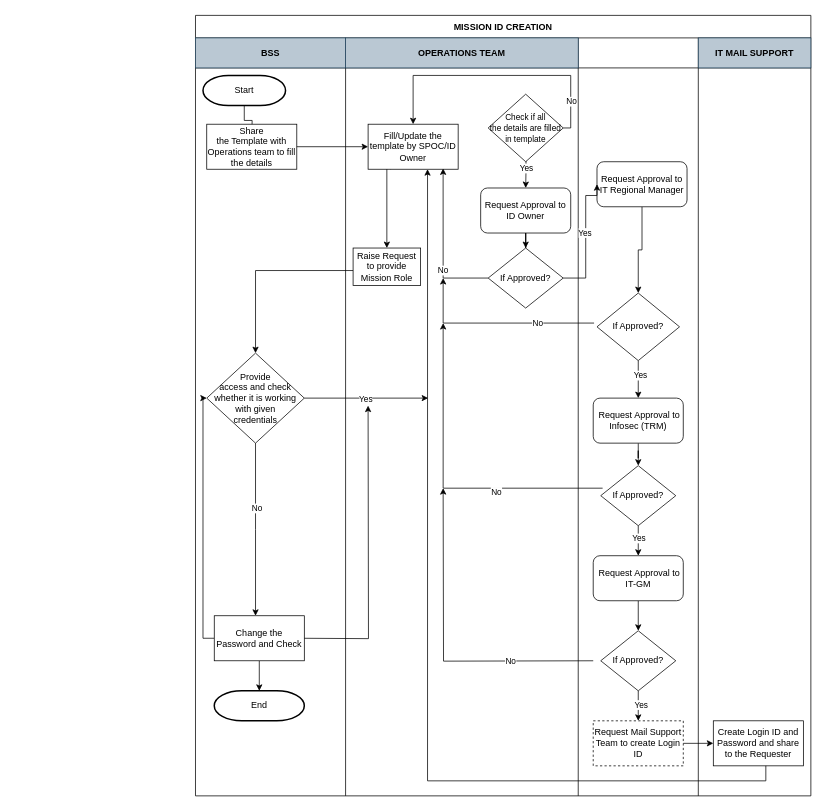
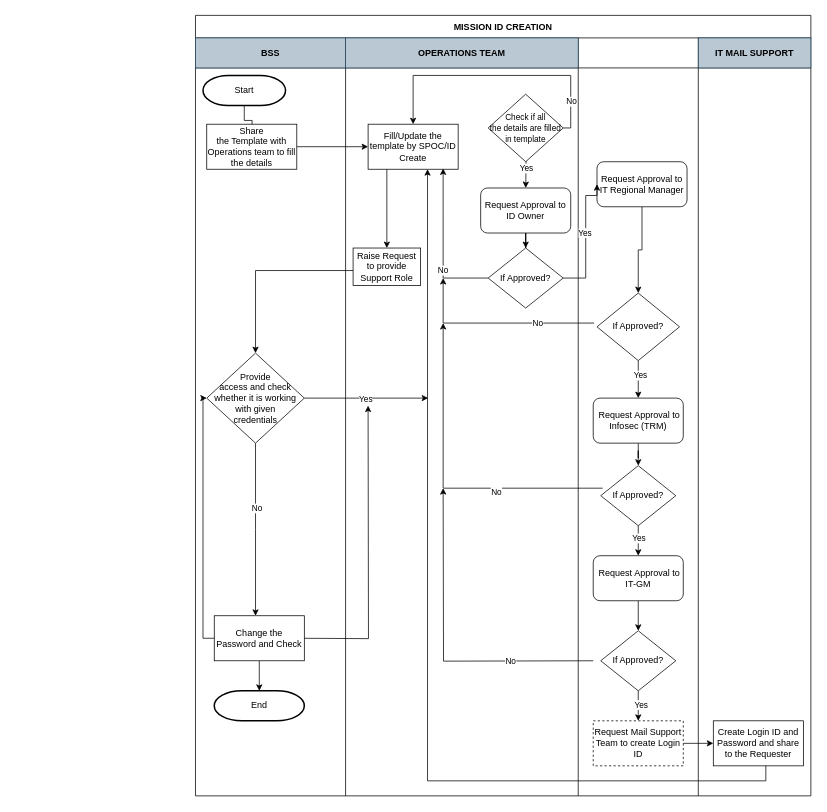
  <mxCell id="0" />
  <mxCell id="1" parent="0" />
  <mxCell id="2" value="MISSION ID CREATION" style="shape=table;childLayout=tableLayout;startSize=30;collapsible=0;recursiveResize=0;expand=0;fontStyle=1" parent="1" vertex="1"><mxGeometry x="260" y="20" width="820" height="1040" as="geometry" /></mxCell>
  <mxCell id="3" value="" style="shape=tableRow;horizontal=0;swimlaneHead=0;swimlaneBody=0;top=0;left=0;strokeColor=inherit;bottom=0;right=0;dropTarget=0;fontStyle=0;fillColor=none;points=[[0,0.5],[1,0.5]];portConstraint=eastwest;startSize=0;collapsible=0;recursiveResize=0;expand=0;" parent="2" vertex="1"><mxGeometry y="30" width="820" height="1010" as="geometry" /></mxCell>
  <mxCell id="4" value="BSS" style="swimlane;swimlaneHead=0;swimlaneBody=0;fontStyle=1;strokeColor=inherit;connectable=0;fillColor=none;startSize=40;collapsible=0;recursiveResize=0;expand=0;" parent="3" vertex="1"><mxGeometry width="200" height="1010" as="geometry"><mxRectangle width="200" height="1010" as="alternateBounds" /></mxGeometry></mxCell>
  <mxCell id="5" value="" style="swimlane;swimlaneHead=0;swimlaneBody=0;fontStyle=0;strokeColor=inherit;connectable=0;fillColor=none;startSize=0;collapsible=0;recursiveResize=0;expand=0;" parent="4" vertex="1"><mxGeometry x="-240" y="10" width="700" height="270" as="geometry"><mxRectangle width="700" height="270" as="alternateBounds" /></mxGeometry></mxCell>
  <mxCell id="6" value="&lt;b&gt;BSS&lt;/b&gt;" style="rounded=0;whiteSpace=wrap;html=1;fillColor=#bac8d3;strokeColor=#23445d;" parent="5" vertex="1"><mxGeometry x="240" y="-10" width="200" height="40" as="geometry" /></mxCell>
  <mxCell id="7" value="" style="edgeStyle=orthogonalEdgeStyle;rounded=0;orthogonalLoop=1;jettySize=auto;html=1;" parent="5" source="8" edge="1"><mxGeometry relative="1" as="geometry"><mxPoint x="315" y="120" as="targetPoint" /></mxGeometry></mxCell>
  <mxCell id="8" value="Start" style="strokeWidth=2;html=1;shape=mxgraph.flowchart.terminator;whiteSpace=wrap;" parent="5" vertex="1"><mxGeometry x="250" y="40" width="110" height="40" as="geometry" /></mxCell>
  <mxCell id="9" style="edgeStyle=orthogonalEdgeStyle;rounded=0;orthogonalLoop=1;jettySize=auto;html=1;exitX=0.5;exitY=1;exitDx=0;exitDy=0;exitPerimeter=0;" parent="5" source="8" target="8" edge="1"><mxGeometry relative="1" as="geometry" /></mxCell>
  <mxCell id="10" value="Share&lt;br style=&quot;border-color: var(--border-color);&quot;&gt;the Template with&lt;br style=&quot;border-color: var(--border-color);&quot;&gt;Operations team to fill&lt;br style=&quot;border-color: var(--border-color);&quot;&gt;the details" style="rounded=0;whiteSpace=wrap;html=1;" parent="5" vertex="1"><mxGeometry x="255" y="105" width="120" height="60" as="geometry" /></mxCell>
  <mxCell id="11" style="edgeStyle=orthogonalEdgeStyle;rounded=0;orthogonalLoop=1;jettySize=auto;html=1;" parent="4" source="13" edge="1"><mxGeometry relative="1" as="geometry"><mxPoint x="310" y="480" as="targetPoint" /></mxGeometry></mxCell>
  <mxCell id="12" value="Yes" style="edgeLabel;html=1;align=center;verticalAlign=middle;resizable=0;points=[];" parent="11" vertex="1" connectable="0"><mxGeometry x="-0.024" y="-1" relative="1" as="geometry"><mxPoint as="offset" /></mxGeometry></mxCell>
  <mxCell id="13" value="Provide &lt;br&gt;access and check whether it is working &lt;br&gt;with given &lt;br&gt;credentials" style="rhombus;whiteSpace=wrap;html=1;" parent="4" vertex="1"><mxGeometry x="15" y="420" width="130" height="120" as="geometry" /></mxCell>
  <mxCell id="14" style="edgeStyle=orthogonalEdgeStyle;rounded=0;orthogonalLoop=1;jettySize=auto;html=1;" parent="4" edge="1"><mxGeometry relative="1" as="geometry"><mxPoint x="230" y="490" as="targetPoint" /><mxPoint x="140" y="800" as="sourcePoint" /></mxGeometry></mxCell>
  <mxCell id="15" style="edgeStyle=orthogonalEdgeStyle;rounded=0;orthogonalLoop=1;jettySize=auto;html=1;" parent="4" source="13" edge="1"><mxGeometry relative="1" as="geometry"><mxPoint x="80" y="770" as="targetPoint" /></mxGeometry></mxCell>
  <mxCell id="16" value="No" style="edgeLabel;html=1;align=center;verticalAlign=middle;resizable=0;points=[];" parent="15" vertex="1" connectable="0"><mxGeometry x="-0.25" y="1" relative="1" as="geometry"><mxPoint as="offset" /></mxGeometry></mxCell>
  <mxCell id="17" style="edgeStyle=orthogonalEdgeStyle;rounded=0;orthogonalLoop=1;jettySize=auto;html=1;entryX=0;entryY=0.5;entryDx=0;entryDy=0;exitX=0;exitY=0.5;exitDx=0;exitDy=0;" parent="4" source="20" target="13" edge="1"><mxGeometry relative="1" as="geometry"><Array as="points"><mxPoint x="10" y="800" /><mxPoint x="10" y="480" /></Array><mxPoint x="20" y="800" as="sourcePoint" /></mxGeometry></mxCell>
  <mxCell id="18" value="End" style="strokeWidth=2;html=1;shape=mxgraph.flowchart.terminator;whiteSpace=wrap;" parent="4" vertex="1"><mxGeometry x="25" y="870" width="120" height="40" as="geometry" /></mxCell>
  <mxCell id="19" style="edgeStyle=orthogonalEdgeStyle;rounded=0;orthogonalLoop=1;jettySize=auto;html=1;entryX=0.5;entryY=0;entryDx=0;entryDy=0;entryPerimeter=0;" parent="4" source="20" target="18" edge="1"><mxGeometry relative="1" as="geometry" /></mxCell>
  <mxCell id="20" value="Change the Password and Check" style="rounded=0;whiteSpace=wrap;html=1;" parent="4" vertex="1"><mxGeometry x="25" y="770" width="120" height="60" as="geometry" /></mxCell>
  <mxCell id="21" value="" style="swimlane;swimlaneHead=0;swimlaneBody=0;fontStyle=1;strokeColor=inherit;connectable=0;fillColor=none;startSize=40;collapsible=0;recursiveResize=0;expand=0;" parent="3" vertex="1"><mxGeometry x="200" width="310" height="1010" as="geometry"><mxRectangle width="310" height="1010" as="alternateBounds" /></mxGeometry></mxCell>
  <mxCell id="22" style="edgeStyle=orthogonalEdgeStyle;rounded=0;orthogonalLoop=1;jettySize=auto;html=1;exitX=0.25;exitY=1;exitDx=0;exitDy=0;entryX=0.5;entryY=0;entryDx=0;entryDy=0;" parent="21" source="23" target="31" edge="1"><mxGeometry relative="1" as="geometry"><mxPoint x="60" y="280" as="targetPoint" /><Array as="points"><mxPoint x="55" y="140" /></Array></mxGeometry></mxCell>
- <mxCell id="23" value="Fill/Update the&lt;br style=&quot;border-color: var(--border-color);&quot;&gt;template by SPOC/ID Owner" style="rounded=0;whiteSpace=wrap;html=1;" parent="21" vertex="1"><mxGeometry x="30" y="115" width="120" height="60" as="geometry" /></mxCell>
+ <mxCell id="23" value="Fill/Update the&lt;br style=&quot;border-color: var(--border-color);&quot;&gt;template by SPOC/ID Create" style="rounded=0;whiteSpace=wrap;html=1;" parent="21" vertex="1"><mxGeometry x="30" y="115" width="120" height="60" as="geometry" /></mxCell>
  <mxCell id="24" value="" style="edgeStyle=orthogonalEdgeStyle;rounded=0;orthogonalLoop=1;jettySize=auto;html=1;" parent="21" target="27" edge="1"><mxGeometry relative="1" as="geometry"><mxPoint x="240" y="140" as="sourcePoint" /></mxGeometry></mxCell>
  <mxCell id="25" value="Yes" style="edgeLabel;html=1;align=center;verticalAlign=middle;resizable=0;points=[];" parent="24" vertex="1" connectable="0"><mxGeometry x="0.111" relative="1" as="geometry"><mxPoint as="offset" /></mxGeometry></mxCell>
  <mxCell id="26" value="" style="edgeStyle=orthogonalEdgeStyle;rounded=0;orthogonalLoop=1;jettySize=auto;html=1;" parent="21" source="27" target="30" edge="1"><mxGeometry relative="1" as="geometry" /></mxCell>
  <mxCell id="27" value="Request Approval to ID Owner" style="rounded=1;whiteSpace=wrap;html=1;" parent="21" vertex="1"><mxGeometry x="180" y="200" width="120" height="60" as="geometry" /></mxCell>
  <mxCell id="28" style="edgeStyle=orthogonalEdgeStyle;rounded=0;orthogonalLoop=1;jettySize=auto;html=1;entryX=0.833;entryY=0.983;entryDx=0;entryDy=0;entryPerimeter=0;" parent="21" source="30" target="23" edge="1"><mxGeometry relative="1" as="geometry"><mxPoint x="130" y="180" as="targetPoint" /></mxGeometry></mxCell>
  <mxCell id="29" value="No" style="edgeLabel;html=1;align=center;verticalAlign=middle;resizable=0;points=[];" parent="28" vertex="1" connectable="0"><mxGeometry x="-0.311" relative="1" as="geometry"><mxPoint as="offset" /></mxGeometry></mxCell>
  <mxCell id="30" value="If Approved?" style="rhombus;whiteSpace=wrap;html=1;" parent="21" vertex="1"><mxGeometry x="190" y="280" width="100" height="80" as="geometry" /></mxCell>
- <mxCell id="31" value="Raise Request to provide Mission Role" style="rounded=0;whiteSpace=wrap;html=1;" parent="21" vertex="1"><mxGeometry x="10" y="280" width="90" height="50" as="geometry" /></mxCell>
+ <mxCell id="31" value="Raise Request to provide Support Role" style="rounded=0;whiteSpace=wrap;html=1;" parent="21" vertex="1"><mxGeometry x="10" y="280" width="90" height="50" as="geometry" /></mxCell>
  <mxCell id="32" style="edgeStyle=orthogonalEdgeStyle;rounded=0;orthogonalLoop=1;jettySize=auto;html=1;entryX=0.5;entryY=0;entryDx=0;entryDy=0;" parent="21" source="34" target="23" edge="1"><mxGeometry relative="1" as="geometry"><Array as="points"><mxPoint x="300" y="120" /><mxPoint x="300" y="50" /><mxPoint x="90" y="50" /></Array></mxGeometry></mxCell>
  <mxCell id="33" value="No" style="edgeLabel;html=1;align=center;verticalAlign=middle;resizable=0;points=[];" parent="32" vertex="1" connectable="0"><mxGeometry x="-0.742" relative="1" as="geometry"><mxPoint as="offset" /></mxGeometry></mxCell>
  <mxCell id="34" value="&lt;font style=&quot;font-size: 11px;&quot;&gt;Check if all &lt;br&gt;the details are filled in template &lt;/font&gt;" style="rhombus;whiteSpace=wrap;html=1;" parent="21" vertex="1"><mxGeometry x="190" y="75" width="100" height="90" as="geometry" /></mxCell>
  <mxCell id="35" style="edgeStyle=orthogonalEdgeStyle;rounded=0;orthogonalLoop=1;jettySize=auto;html=1;" parent="21" edge="1"><mxGeometry relative="1" as="geometry"><mxPoint x="130" y="320" as="targetPoint" /><Array as="points"><mxPoint x="130" y="380" /></Array><mxPoint x="331.111" y="380" as="sourcePoint" /></mxGeometry></mxCell>
  <mxCell id="36" value="No" style="edgeLabel;html=1;align=center;verticalAlign=middle;resizable=0;points=[];" parent="35" vertex="1" connectable="0"><mxGeometry x="-0.429" y="-1" relative="1" as="geometry"><mxPoint x="-1" as="offset" /></mxGeometry></mxCell>
  <mxCell id="37" style="edgeStyle=orthogonalEdgeStyle;rounded=0;orthogonalLoop=1;jettySize=auto;html=1;" parent="21" edge="1"><mxGeometry relative="1" as="geometry"><mxPoint x="130" y="380" as="targetPoint" /><Array as="points"><mxPoint x="130" y="600" /></Array><mxPoint x="342.5" y="600" as="sourcePoint" /></mxGeometry></mxCell>
  <mxCell id="38" value="No" style="edgeLabel;html=1;align=center;verticalAlign=middle;resizable=0;points=[];" parent="37" vertex="1" connectable="0"><mxGeometry x="-0.345" y="4" relative="1" as="geometry"><mxPoint as="offset" /></mxGeometry></mxCell>
  <mxCell id="39" style="edgeStyle=orthogonalEdgeStyle;rounded=0;orthogonalLoop=1;jettySize=auto;html=1;" parent="21" edge="1"><mxGeometry relative="1" as="geometry"><mxPoint x="130" y="600" as="targetPoint" /><mxPoint x="330" y="830" as="sourcePoint" /></mxGeometry></mxCell>
  <mxCell id="40" value="No" style="edgeLabel;html=1;align=center;verticalAlign=middle;resizable=0;points=[];" parent="39" vertex="1" connectable="0"><mxGeometry x="-0.486" relative="1" as="geometry"><mxPoint as="offset" /></mxGeometry></mxCell>
  <mxCell id="41" value="" style="swimlane;swimlaneHead=0;swimlaneBody=0;fontStyle=1;strokeColor=inherit;connectable=0;fillColor=none;startSize=40;collapsible=0;recursiveResize=0;expand=0;" parent="3" vertex="1"><mxGeometry x="510" width="160" height="1010" as="geometry"><mxRectangle width="160" height="1010" as="alternateBounds" /></mxGeometry></mxCell>
  <mxCell id="42" value="" style="edgeStyle=orthogonalEdgeStyle;rounded=0;orthogonalLoop=1;jettySize=auto;html=1;" parent="41" source="43" target="46" edge="1"><mxGeometry relative="1" as="geometry" /></mxCell>
  <mxCell id="43" value="Request Approval to IT Regional Manager" style="rounded=1;whiteSpace=wrap;html=1;" parent="41" vertex="1"><mxGeometry x="25" y="165" width="120" height="60" as="geometry" /></mxCell>
  <mxCell id="44" value="" style="edgeStyle=orthogonalEdgeStyle;rounded=0;orthogonalLoop=1;jettySize=auto;html=1;" parent="41" source="46" target="48" edge="1"><mxGeometry relative="1" as="geometry" /></mxCell>
  <mxCell id="45" value="Yes" style="edgeLabel;html=1;align=center;verticalAlign=middle;resizable=0;points=[];" parent="44" vertex="1" connectable="0"><mxGeometry x="-0.24" y="2" relative="1" as="geometry"><mxPoint as="offset" /></mxGeometry></mxCell>
  <mxCell id="46" value="If Approved?" style="rhombus;whiteSpace=wrap;html=1;" parent="41" vertex="1"><mxGeometry x="25" y="340" width="110" height="90" as="geometry" /></mxCell>
  <mxCell id="47" value="" style="edgeStyle=orthogonalEdgeStyle;rounded=0;orthogonalLoop=1;jettySize=auto;html=1;" parent="41" source="48" target="51" edge="1"><mxGeometry relative="1" as="geometry" /></mxCell>
  <mxCell id="48" value="&amp;nbsp;Request Approval to Infosec (TRM)" style="rounded=1;whiteSpace=wrap;html=1;" parent="41" vertex="1"><mxGeometry x="20" y="480" width="120" height="60" as="geometry" /></mxCell>
  <mxCell id="49" value="" style="edgeStyle=orthogonalEdgeStyle;rounded=0;orthogonalLoop=1;jettySize=auto;html=1;" parent="41" source="51" target="53" edge="1"><mxGeometry relative="1" as="geometry" /></mxCell>
  <mxCell id="50" value="Yes" style="edgeLabel;html=1;align=center;verticalAlign=middle;resizable=0;points=[];" parent="49" vertex="1" connectable="0"><mxGeometry x="-0.176" relative="1" as="geometry"><mxPoint as="offset" /></mxGeometry></mxCell>
  <mxCell id="51" value="If Approved?" style="rhombus;whiteSpace=wrap;html=1;" parent="41" vertex="1"><mxGeometry x="30" y="570" width="100" height="80" as="geometry" /></mxCell>
  <mxCell id="52" value="" style="edgeStyle=orthogonalEdgeStyle;rounded=0;orthogonalLoop=1;jettySize=auto;html=1;entryX=0.5;entryY=0;entryDx=0;entryDy=0;" parent="41" source="53" target="56" edge="1"><mxGeometry relative="1" as="geometry"><mxPoint x="130" y="760" as="targetPoint" /></mxGeometry></mxCell>
  <mxCell id="53" value="&amp;nbsp;Request Approval to IT-GM" style="rounded=1;whiteSpace=wrap;html=1;" parent="41" vertex="1"><mxGeometry x="20" y="690" width="120" height="60" as="geometry" /></mxCell>
  <mxCell id="54" value="" style="edgeStyle=orthogonalEdgeStyle;rounded=0;orthogonalLoop=1;jettySize=auto;html=1;" parent="41" source="56" target="57" edge="1"><mxGeometry relative="1" as="geometry" /></mxCell>
  <mxCell id="55" value="Yes" style="edgeLabel;html=1;align=center;verticalAlign=middle;resizable=0;points=[];" parent="54" vertex="1" connectable="0"><mxGeometry x="-0.1" y="3" relative="1" as="geometry"><mxPoint as="offset" /></mxGeometry></mxCell>
  <mxCell id="56" value="If Approved?" style="rhombus;whiteSpace=wrap;html=1;" parent="41" vertex="1"><mxGeometry x="30" y="790" width="100" height="80" as="geometry" /></mxCell>
  <mxCell id="57" value="Request Mail Support Team to create Login ID" style="rounded=0;whiteSpace=wrap;html=1;dashed=1;" parent="41" vertex="1"><mxGeometry x="20" y="910" width="120" height="60" as="geometry" /></mxCell>
  <mxCell id="58" value="" style="swimlane;swimlaneHead=0;swimlaneBody=0;fontStyle=1;strokeColor=inherit;connectable=0;fillColor=none;startSize=40;collapsible=0;recursiveResize=0;expand=0;" parent="3" vertex="1"><mxGeometry x="670" width="150" height="1010" as="geometry"><mxRectangle width="150" height="1010" as="alternateBounds" /></mxGeometry></mxCell>
  <mxCell id="59" value="Create Login ID and Password and share to the Requester" style="rounded=0;whiteSpace=wrap;html=1;" parent="58" vertex="1"><mxGeometry x="20" y="910" width="120" height="60" as="geometry" /></mxCell>
  <mxCell id="60" style="edgeStyle=orthogonalEdgeStyle;rounded=0;orthogonalLoop=1;jettySize=auto;html=1;entryX=0;entryY=0.5;entryDx=0;entryDy=0;" parent="3" source="57" target="59" edge="1"><mxGeometry relative="1" as="geometry" /></mxCell>
  <mxCell id="61" style="edgeStyle=orthogonalEdgeStyle;rounded=0;orthogonalLoop=1;jettySize=auto;html=1;entryX=0.5;entryY=0;entryDx=0;entryDy=0;" parent="3" source="31" target="13" edge="1"><mxGeometry relative="1" as="geometry"><Array as="points"><mxPoint x="80" y="310" /></Array></mxGeometry></mxCell>
  <mxCell id="62" style="edgeStyle=orthogonalEdgeStyle;rounded=0;orthogonalLoop=1;jettySize=auto;html=1;entryX=0;entryY=0.5;entryDx=0;entryDy=0;" parent="3" source="30" target="43" edge="1"><mxGeometry relative="1" as="geometry"><Array as="points"><mxPoint x="520" y="320" /><mxPoint x="520" y="210" /></Array></mxGeometry></mxCell>
  <mxCell id="63" value="Yes" style="edgeLabel;html=1;align=center;verticalAlign=middle;resizable=0;points=[];" parent="62" vertex="1" connectable="0"><mxGeometry x="0.071" y="2" relative="1" as="geometry"><mxPoint as="offset" /></mxGeometry></mxCell>
  <mxCell id="64" style="edgeStyle=orthogonalEdgeStyle;rounded=0;orthogonalLoop=1;jettySize=auto;html=1;entryX=0.66;entryY=1;entryDx=0;entryDy=0;entryPerimeter=0;" parent="3" source="59" target="23" edge="1"><mxGeometry relative="1" as="geometry"><Array as="points"><mxPoint x="760" y="990" /><mxPoint x="309" y="990" /></Array></mxGeometry></mxCell>
  <mxCell id="65" value="" style="edgeStyle=orthogonalEdgeStyle;rounded=0;orthogonalLoop=1;jettySize=auto;html=1;" parent="3" source="10" target="23" edge="1"><mxGeometry relative="1" as="geometry" /></mxCell>
  <mxCell id="66" value="&lt;b&gt;OPERATIONS TEAM&lt;/b&gt;" style="rounded=0;whiteSpace=wrap;html=1;fillColor=#bac8d3;strokeColor=#23445d;" parent="1" vertex="1"><mxGeometry x="460" y="50" width="310" height="40" as="geometry" /></mxCell>
  <mxCell id="67" value="&lt;b&gt;IT MAIL SUPPORT&lt;/b&gt;" style="rounded=0;whiteSpace=wrap;html=1;fillColor=#bac8d3;strokeColor=#23445d;" parent="1" vertex="1"><mxGeometry x="930" y="50" width="150" height="40" as="geometry" /></mxCell>
